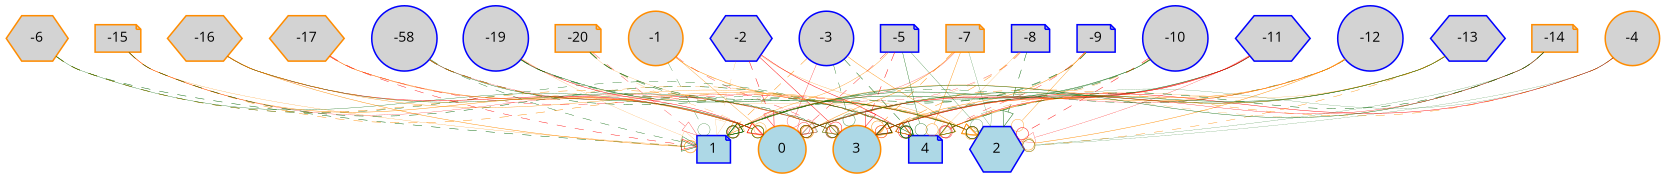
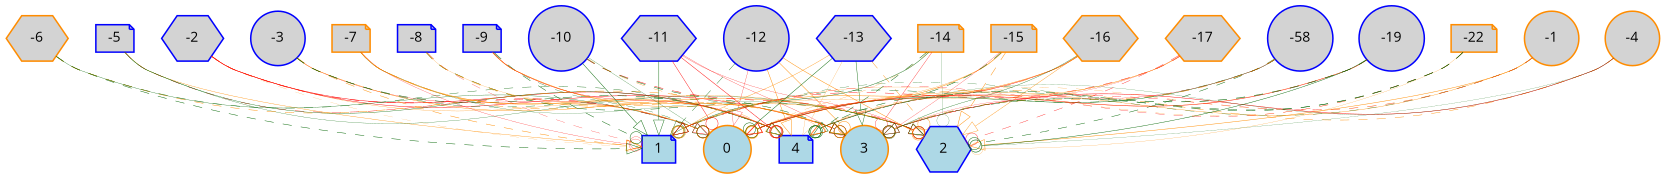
  digraph {
    fontname="Open Sans"
    node [color=blue fillcolor=lightgray fontname="Open Sans" fontsize=9 shape=circle style=filled]
    edge [arrowhead=odot color=darkorange fontname="Open Sans" penwidth=0.30000000000000004 style=bold]
    -1 [color=darkorange height=0.2 width=0.2]
    0 [color=darkorange fillcolor=lightblue height=0.2 width=0.2]
    1 [fillcolor=lightblue height=0.2 shape=note width=0.2]
    2 [fillcolor=lightblue height=0.2 shape=hexagon width=0.2]
    3 [color=darkorange fillcolor=lightblue height=0.2 width=0.2]
    4 [fillcolor=lightblue height=0.2 shape=note width=0.2]
    -2 [height=0.2 shape=hexagon width=0.2]
    -3 [height=0.2 width=0.2]
    -4 [color=darkorange height=0.2 width=0.2]
    -5 [height=0.2 shape=note width=0.2]
    -6 [color=darkorange height=0.2 shape=hexagon width=0.2]
    -7 [color=darkorange height=0.2 shape=note width=0.2]
    -8 [height=0.2 shape=note width=0.2]
    -9 [height=0.2 shape=note width=0.2]
    -10 [height=0.2 width=0.2]
    -11 [height=0.2 shape=hexagon width=0.2]
    -12 [height=0.2 width=0.2]
    -13 [height=0.2 shape=hexagon width=0.2]
    -14 [color=darkorange height=0.2 shape=note width=0.2]
    -15 [color=darkorange height=0.2 shape=note width=0.2]
    -16 [color=darkorange height=0.2 shape=hexagon width=0.2]
    -17 [color=darkorange height=0.2 shape=hexagon width=0.2]
    n23 [height=0.2 label=-58 width=0.2]
    -19 [height=0.2 width=0.2]
-   -20 [color=darkorange height=0.2 shape=note width=0.2]
+   -20 [color=darkorange height=0.2 shape=note width=0.2 label=-22]
    -1 -> 0 [penwidth=0.22191430389996958]
    -1 -> 1 [color=darkgreen penwidth=0.1666818844327152 style=dashed]
    -1 -> 2 [arrowhead=onormal penwidth=0.2974211690060834]
    -1 -> 3 [color=red penwidth=0.2011388940176533 style=dashed]
    -1 -> 4 [arrowhead=onormal penwidth=0.14412065871414675 style=dashed]
    -2 -> 0 [arrowhead=onormal color=red penwidth=0.28912225599324687 style=dashed]
    -2 -> 1 [arrowhead=onormal penwidth=0.10419793614911461 style=dashed]
    -2 -> 2 [arrowhead=onormal penwidth=0.17010638975118725]
    -2 -> 3 [color=red penwidth=0.2851913643515379]
    -2 -> 4 [color=red penwidth=0.29809575796848076]
    -3 -> 0 [color=red penwidth=0.17844309957989865]
    -3 -> 1 [arrowhead=onormal style=dashed]
    -3 -> 2 [penwidth=0.26475875465902077]
    -3 -> 3 [color=darkgreen penwidth=0.21704395555596312 style=dashed]
    -3 -> 4 [arrowhead=onormal color=darkgreen penwidth=0.2966578742959691 style=dashed]
    -4 -> 0 [penwidth=0.2683810373524905 style=dashed]
    -4 -> 2 [color=darkgreen penwidth=0.1056383088560914]
    -4 -> 3 [arrowhead=onormal color=red penwidth=0.2903681606022427]
    -4 -> 4 [color=darkgreen penwidth=0.11134448506785011]
    -5 -> 0 [color=red penwidth=0.23509294559121477 style=dashed]
    -5 -> 1 [arrowhead=onormal penwidth=0.22946850696168852]
    -5 -> 2 [color=darkgreen penwidth=0.15861034669302387]
-   -5 -> 3 [arrowhead=onormal color=red style=dashed]
    -5 -> 4 [color=darkgreen penwidth=0.2238118894025102]
    -6 -> 0 [color=darkgreen penwidth=0.19637894551216187]
    -6 -> 1 [arrowhead=onormal color=darkgreen style=dashed]
    -6 -> 3 [arrowhead=onormal penwidth=0.28648326769240173 style=dashed]
    -6 -> 4 [arrowhead=onormal color=darkgreen penwidth=0.23243981724347076 style=dashed]
    -7 -> 0 [penwidth=0.2946795479904132]
    -7 -> 1 [color=red penwidth=0.15347389529022654]
    -7 -> 2 [arrowhead=onormal color=darkgreen penwidth=0.12942966225039282]
    -7 -> 3 [style=dashed]
    -7 -> 4 [penwidth=0.27422871711808144]
    -8 -> 0 [penwidth=0.11761719860261283 style=dashed]
    -8 -> 1 [color=red penwidth=0.15435381849111365 style=dashed]
    -8 -> 2 [arrowhead=onormal color=darkgreen penwidth=0.29768498555725553 style=dashed]
    -8 -> 3 [arrowhead=onormal penwidth=0.2966401169574939 style=dashed]
    -8 -> 4 [arrowhead=onormal penwidth=0.12736619411575925]
    -9 -> 0 [arrowhead=onormal color=darkgreen penwidth=0.18316132002466928 style=dashed]
    -9 -> 1 [color=darkgreen penwidth=0.29690041877115725 style=dashed]
    -9 -> 2 [penwidth=0.23931560292291396]
    -9 -> 3 [arrowhead=onormal]
-   -9 -> 4 [color=red penwidth=0.20569958285901893 style=dashed]
+   -9 -> 4 [color=red penwidth=0.20569958285901893]
    -10 -> 0 [color=darkgreen penwidth=0.14726649229792643]
    -10 -> 1 [arrowhead=onormal color=darkgreen]
    -10 -> 2 [color=red penwidth=0.295690060975208 style=dashed]
    -10 -> 3 [arrowhead=onormal color=darkgreen penwidth=0.29707377975629023 style=dashed]
    -10 -> 4 [arrowhead=onormal penwidth=0.1969968386172482 style=dashed]
    -11 -> 0 [color=red penwidth=0.2701791057584523]
    -11 -> 1 [arrowhead=onormal color=darkgreen penwidth=0.27279410031014467]
    -11 -> 2 [arrowhead=onormal color=red penwidth=0.15228995738411788]
    -11 -> 3 [arrowhead=onormal color=red penwidth=0.1617953990890246]
    -11 -> 4 [color=red penwidth=0.2933930700184365]
    -12 -> 0 [arrowhead=onormal color=red penwidth=0.16045387899881186]
    -12 -> 1 [arrowhead=onormal color=darkgreen penwidth=0.22453791308871776 style=dashed]
    -12 -> 2
    -12 -> 3 [penwidth=0.29838216374004645]
    -12 -> 4 [arrowhead=onormal penwidth=0.29986812051087086]
    -13 -> 0 [color=darkgreen penwidth=0.2950958246519453]
    -13 -> 1 [penwidth=0.23355473886231604]
    -13 -> 2 [penwidth=0.25326110810072067 style=dashed]
    -13 -> 3 [arrowhead=onormal color=darkgreen penwidth=0.2607740402957623]
    -13 -> 4 [arrowhead=onormal penwidth=0.12850471601967933]
    -14 -> 0 [penwidth=0.14657445617656523 style=dashed]
    -14 -> 1 [color=darkgreen penwidth=0.2582719462197731]
    -14 -> 2 [color=darkgreen penwidth=0.1173688871748704]
    -14 -> 3 [color=red penwidth=0.20093869305240897]
    -14 -> 4 [arrowhead=onormal color=darkgreen penwidth=0.29833027108612786 style=dashed]
    -15 -> 0
    -15 -> 1 [penwidth=0.15178754661454957]
    -15 -> 2 [arrowhead=onormal penwidth=0.2938056483359081 style=dashed]
    -15 -> 3 [color=red penwidth=0.1487882146271908]
    -15 -> 4 [color=darkgreen style=dashed]
    -16 -> 0 [arrowhead=onormal color=red penwidth=0.29094874351489486]
    -16 -> 1 [penwidth=0.29804664318136775]
    -16 -> 2 [arrowhead=onormal penwidth=0.23822048240218677]
    -16 -> 3 [color=darkgreen penwidth=0.20459257248924045]
    -16 -> 4 [arrowhead=onormal penwidth=0.19723077993032123 style=dashed]
    -17 -> 0 [penwidth=0.15841857901272244]
    -17 -> 1 [arrowhead=onormal color=red penwidth=0.267747344863957 style=dashed]
    -17 -> 2 [color=red penwidth=0.22147066063984555 style=dashed]
    -17 -> 3 [color=red penwidth=0.12370171280271444]
    -17 -> 4 [arrowhead=onormal penwidth=0.19302262001692094]
    n23 -> 0 [color=darkgreen penwidth=0.25690378435626926]
    n23 -> 1 [arrowhead=onormal color=darkgreen penwidth=0.24040186763973245 style=dashed]
    n23 -> 2 [color=darkgreen penwidth=0.2908217836042143 style=dashed]
    n23 -> 3 [penwidth=0.2945198938092771 style=dashed]
    n23 -> 4 [arrowhead=onormal color=red penwidth=0.14157388318768271]
    -19 -> 0 [arrowhead=onormal color=red penwidth=0.29498842671262004]
    -19 -> 1 [arrowhead=onormal penwidth=0.12175964787952467]
    -19 -> 2 [color=darkgreen penwidth=0.2752167938703568]
    -19 -> 3 [arrowhead=onormal color=darkgreen penwidth=0.22672951075410067 style=dashed]
    -19 -> 4 [color=darkgreen penwidth=0.22366473698822031 style=dashed]
    -20 -> 0 [arrowhead=onormal penwidth=0.14564315161801367 style=dashed]
    -20 -> 1 [arrowhead=onormal color=red penwidth=0.18225870730201849 style=dashed]
    -20 -> 2 [penwidth=0.12971881197786653]
    -20 -> 3 [color=darkgreen penwidth=0.27113106832859124 style=dashed]
    -20 -> 4 [color=darkgreen penwidth=0.2963277176694956 style=dashed]
  }
